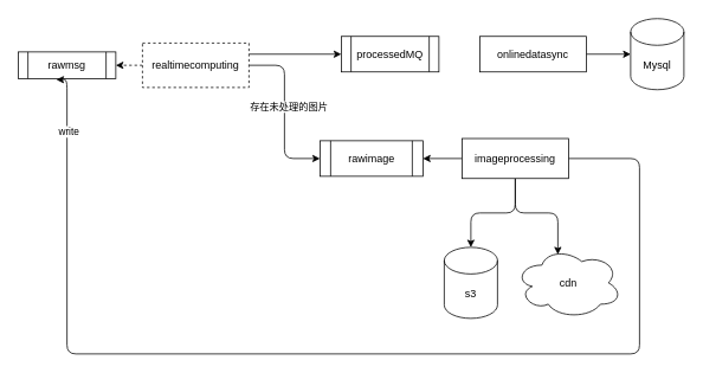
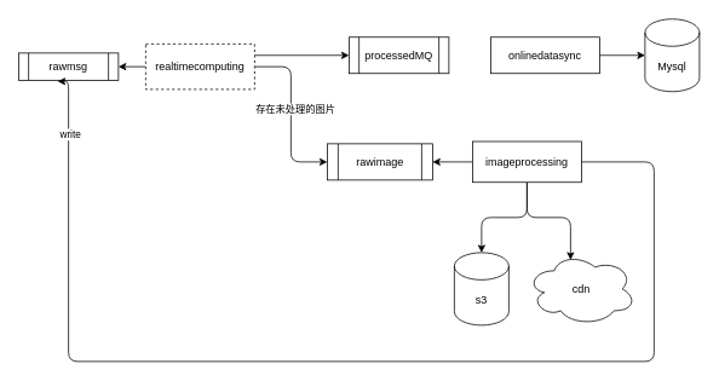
  <mxCell id="0" />
  <mxCell id="1" parent="0" />
- <mxCell id="2" style="edgeStyle=orthogonalEdgeStyle;rounded=0;orthogonalLoop=1;jettySize=auto;html=1;exitX=0;exitY=0.5;exitDx=0;exitDy=0;entryX=1;entryY=0.5;entryDx=0;entryDy=0;dashed=1;" edge="1" parent="1" source="6" target="10"><mxGeometry relative="1" as="geometry" /></mxCell>
+ <mxCell id="2" style="edgeStyle=orthogonalEdgeStyle;rounded=0;orthogonalLoop=1;jettySize=auto;html=1;exitX=0;exitY=0.5;exitDx=0;exitDy=0;entryX=1;entryY=0.5;entryDx=0;entryDy=0;" edge="1" parent="1" source="6" target="10"><mxGeometry relative="1" as="geometry" /></mxCell>
  <mxCell id="3" style="edgeStyle=orthogonalEdgeStyle;rounded=1;orthogonalLoop=1;jettySize=auto;html=1;exitX=1;exitY=0.5;exitDx=0;exitDy=0;entryX=0;entryY=0.5;entryDx=0;entryDy=0;" edge="1" parent="1" source="6" target="7"><mxGeometry relative="1" as="geometry" /></mxCell>
  <mxCell id="4" value="存在未处理的图片" style="edgeLabel;html=1;align=center;verticalAlign=middle;resizable=0;points=[];" vertex="1" connectable="0" parent="3"><mxGeometry x="-0.07" y="4" relative="1" as="geometry"><mxPoint as="offset" /></mxGeometry></mxCell>
  <mxCell id="5" style="edgeStyle=orthogonalEdgeStyle;rounded=1;orthogonalLoop=1;jettySize=auto;html=1;exitX=1;exitY=0.25;exitDx=0;exitDy=0;entryX=0;entryY=0.5;entryDx=0;entryDy=0;" edge="1" parent="1" source="6" target="20"><mxGeometry relative="1" as="geometry" /></mxCell>
  <mxCell id="6" value="realtimecomputing" style="rounded=0;whiteSpace=wrap;html=1;dashed=1;" vertex="1" parent="1"><mxGeometry x="160" y="48" width="120" height="50" as="geometry" /></mxCell>
  <mxCell id="7" value="rawimage" style="shape=process;whiteSpace=wrap;html=1;backgroundOutline=1;" vertex="1" parent="1"><mxGeometry x="360" y="158" width="116" height="40" as="geometry" /></mxCell>
  <mxCell id="8" value="s3" style="shape=cylinder3;whiteSpace=wrap;html=1;boundedLbl=1;backgroundOutline=1;size=15;" vertex="1" parent="1"><mxGeometry x="500" y="278" width="60" height="80" as="geometry" /></mxCell>
  <mxCell id="9" value="cdn" style="ellipse;shape=cloud;whiteSpace=wrap;html=1;" vertex="1" parent="1"><mxGeometry x="580" y="278" width="120" height="80" as="geometry" /></mxCell>
  <mxCell id="10" value="rawmsg" style="shape=process;whiteSpace=wrap;html=1;backgroundOutline=1;" vertex="1" parent="1"><mxGeometry x="20" y="58" width="110" height="30" as="geometry" /></mxCell>
  <mxCell id="11" style="edgeStyle=orthogonalEdgeStyle;rounded=0;orthogonalLoop=1;jettySize=auto;html=1;exitX=0;exitY=0.5;exitDx=0;exitDy=0;entryX=1;entryY=0.5;entryDx=0;entryDy=0;" edge="1" parent="1" source="16" target="7"><mxGeometry relative="1" as="geometry" /></mxCell>
  <mxCell id="12" style="edgeStyle=orthogonalEdgeStyle;rounded=1;orthogonalLoop=1;jettySize=auto;html=1;exitX=0.5;exitY=1;exitDx=0;exitDy=0;" edge="1" parent="1" source="16" target="8"><mxGeometry relative="1" as="geometry" /></mxCell>
  <mxCell id="13" style="edgeStyle=orthogonalEdgeStyle;rounded=1;orthogonalLoop=1;jettySize=auto;html=1;exitX=0.5;exitY=1;exitDx=0;exitDy=0;entryX=0.4;entryY=0.1;entryDx=0;entryDy=0;entryPerimeter=0;" edge="1" parent="1" source="16" target="9"><mxGeometry relative="1" as="geometry" /></mxCell>
  <mxCell id="14" style="edgeStyle=orthogonalEdgeStyle;rounded=1;orthogonalLoop=1;jettySize=auto;html=1;exitX=1;exitY=0.5;exitDx=0;exitDy=0;entryX=0.391;entryY=1.04;entryDx=0;entryDy=0;entryPerimeter=0;" edge="1" parent="1" source="16" target="10"><mxGeometry relative="1" as="geometry"><Array as="points"><mxPoint x="720" y="178" /><mxPoint x="720" y="398" /><mxPoint x="75" y="398" /><mxPoint x="75" y="89" /></Array></mxGeometry></mxCell>
  <mxCell id="15" value="write" style="edgeLabel;html=1;align=center;verticalAlign=middle;resizable=0;points=[];" vertex="1" connectable="0" parent="14"><mxGeometry x="0.889" y="-1" relative="1" as="geometry"><mxPoint as="offset" /></mxGeometry></mxCell>
  <mxCell id="16" value="imageprocessing" style="rounded=0;whiteSpace=wrap;html=1;" vertex="1" parent="1"><mxGeometry x="520" y="155.5" width="120" height="45" as="geometry" /></mxCell>
  <mxCell id="17" style="edgeStyle=orthogonalEdgeStyle;rounded=1;orthogonalLoop=1;jettySize=auto;html=1;exitX=1;exitY=0.5;exitDx=0;exitDy=0;entryX=0;entryY=0.5;entryDx=0;entryDy=0;entryPerimeter=0;" edge="1" parent="1" source="18" target="19"><mxGeometry relative="1" as="geometry" /></mxCell>
  <mxCell id="18" value="onlinedatasync" style="rounded=0;whiteSpace=wrap;html=1;" vertex="1" parent="1"><mxGeometry x="540" y="40.5" width="120" height="40" as="geometry" /></mxCell>
  <mxCell id="19" value="Mysql" style="shape=cylinder3;whiteSpace=wrap;html=1;boundedLbl=1;backgroundOutline=1;size=15;" vertex="1" parent="1"><mxGeometry x="710" y="20.5" width="60" height="80" as="geometry" /></mxCell>
  <mxCell id="20" value="processedMQ" style="shape=process;whiteSpace=wrap;html=1;backgroundOutline=1;" vertex="1" parent="1"><mxGeometry x="384" y="40.5" width="110" height="40" as="geometry" /></mxCell>
